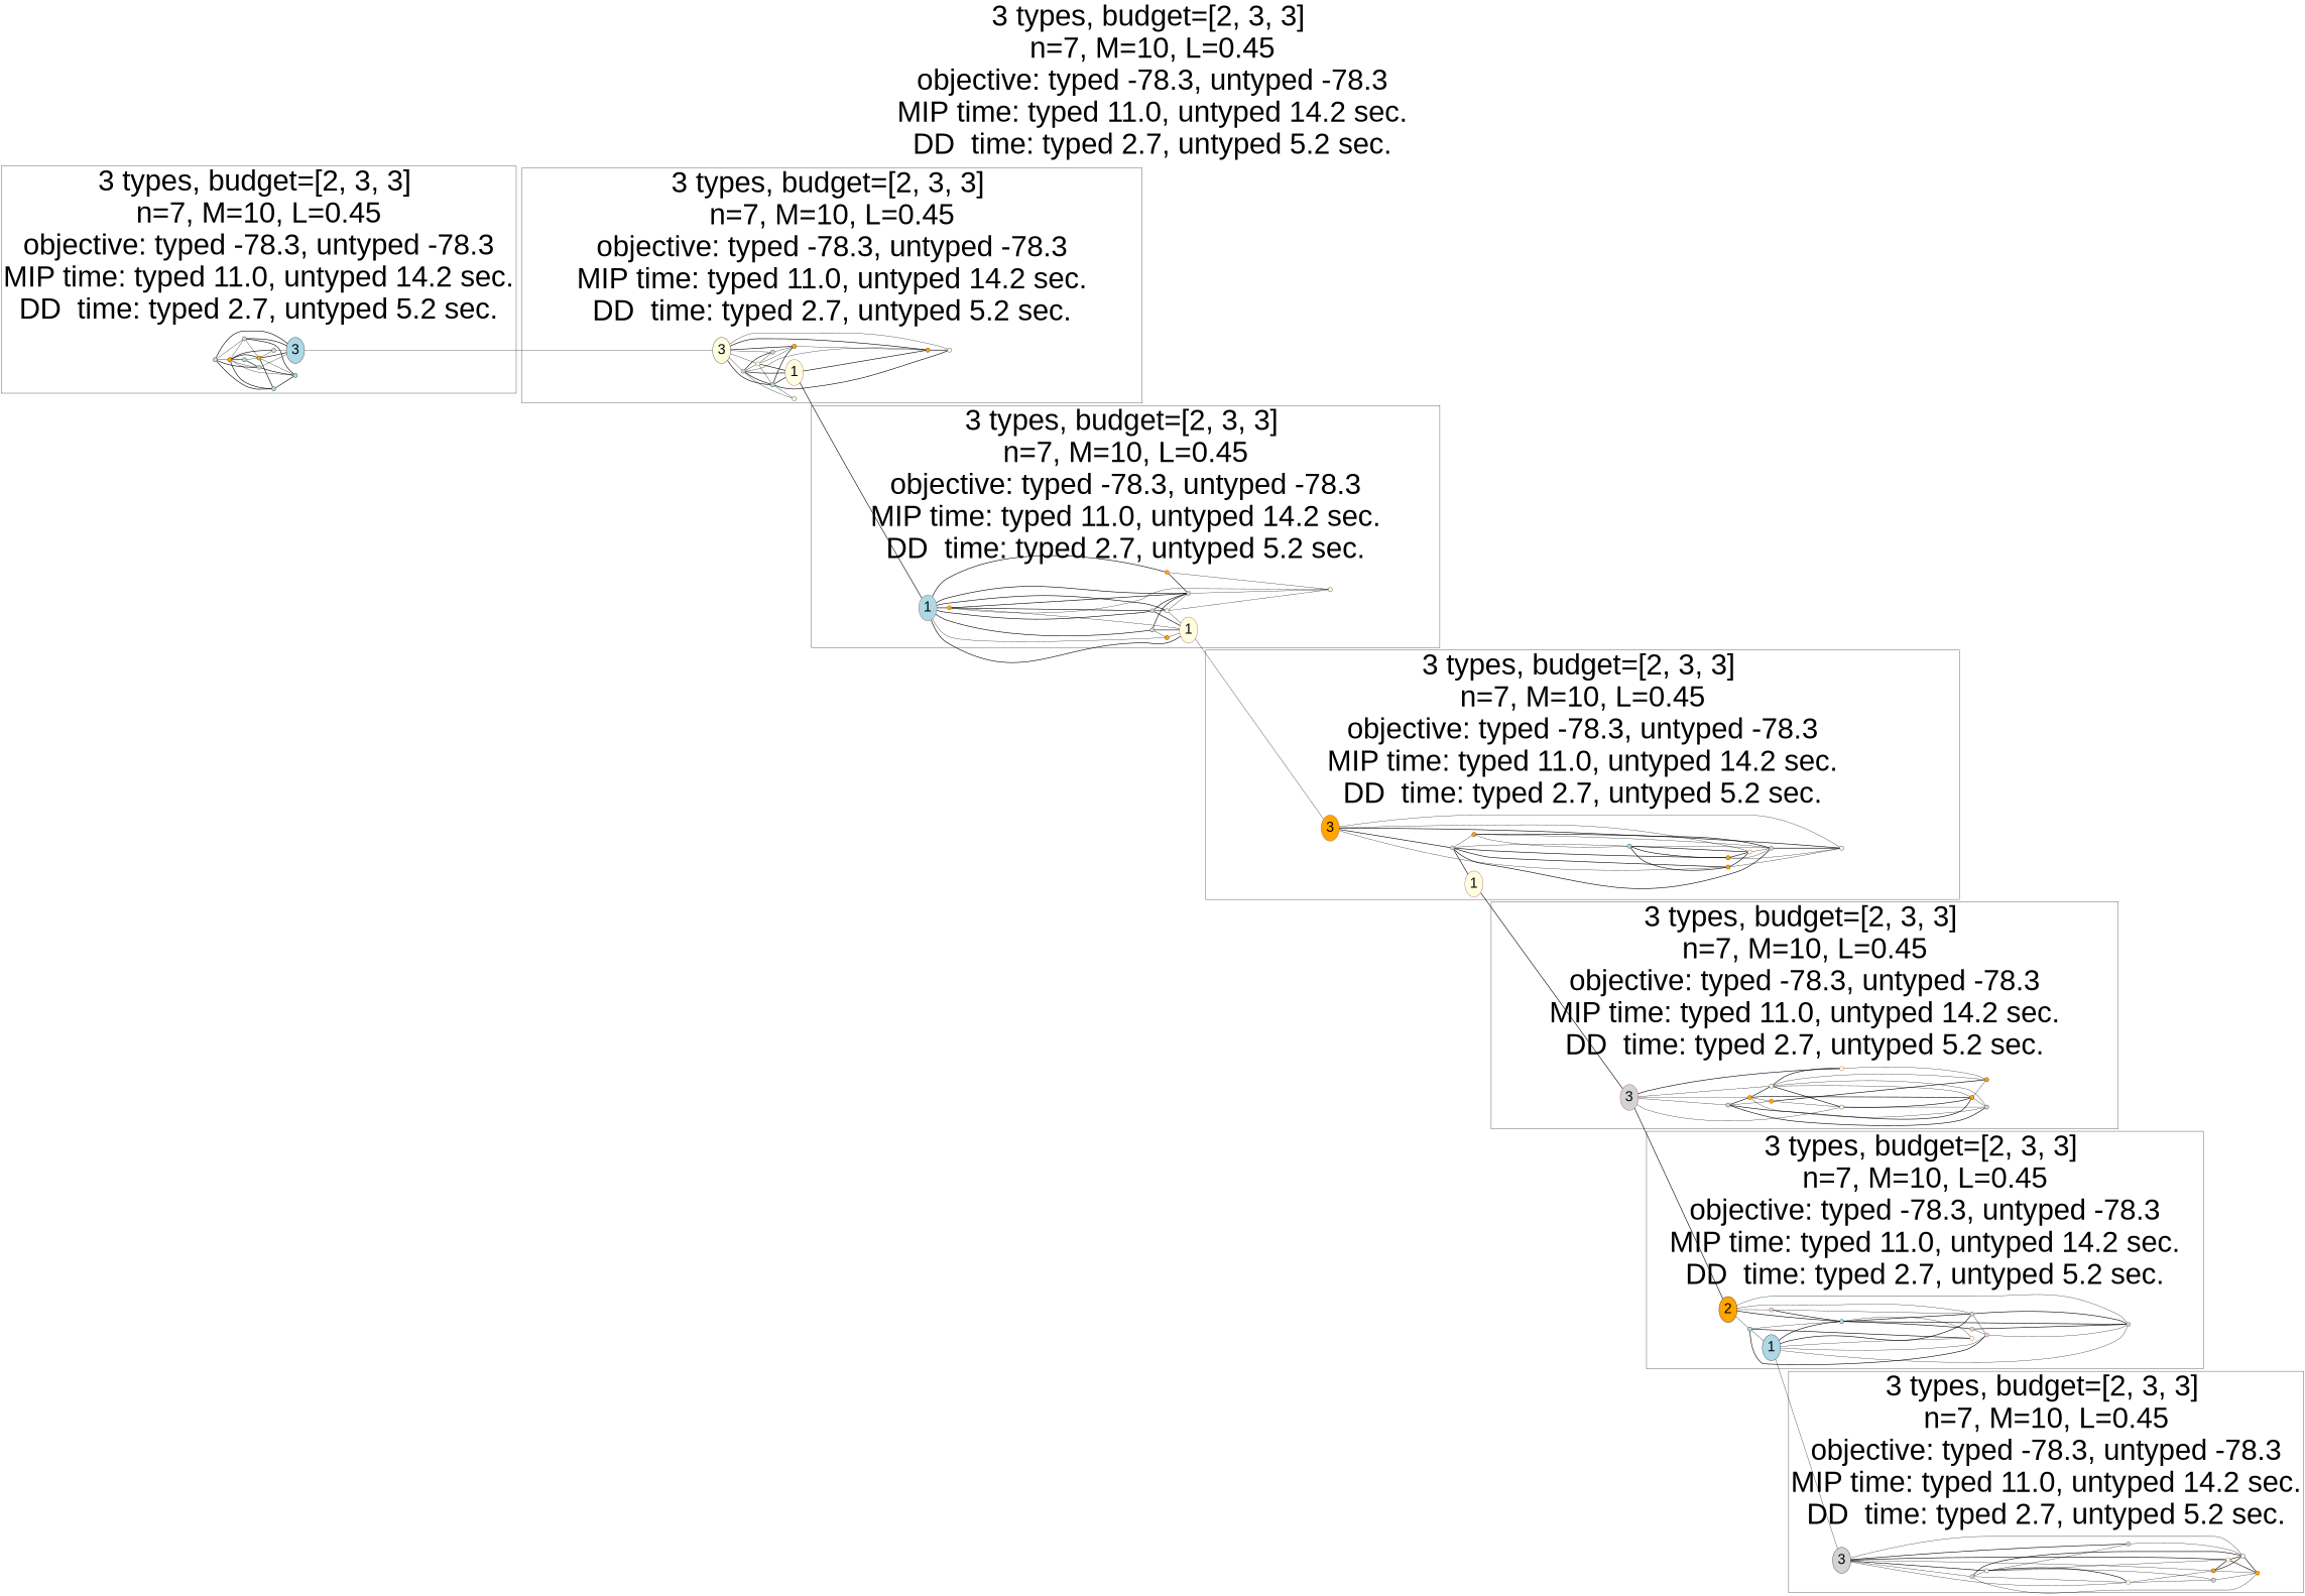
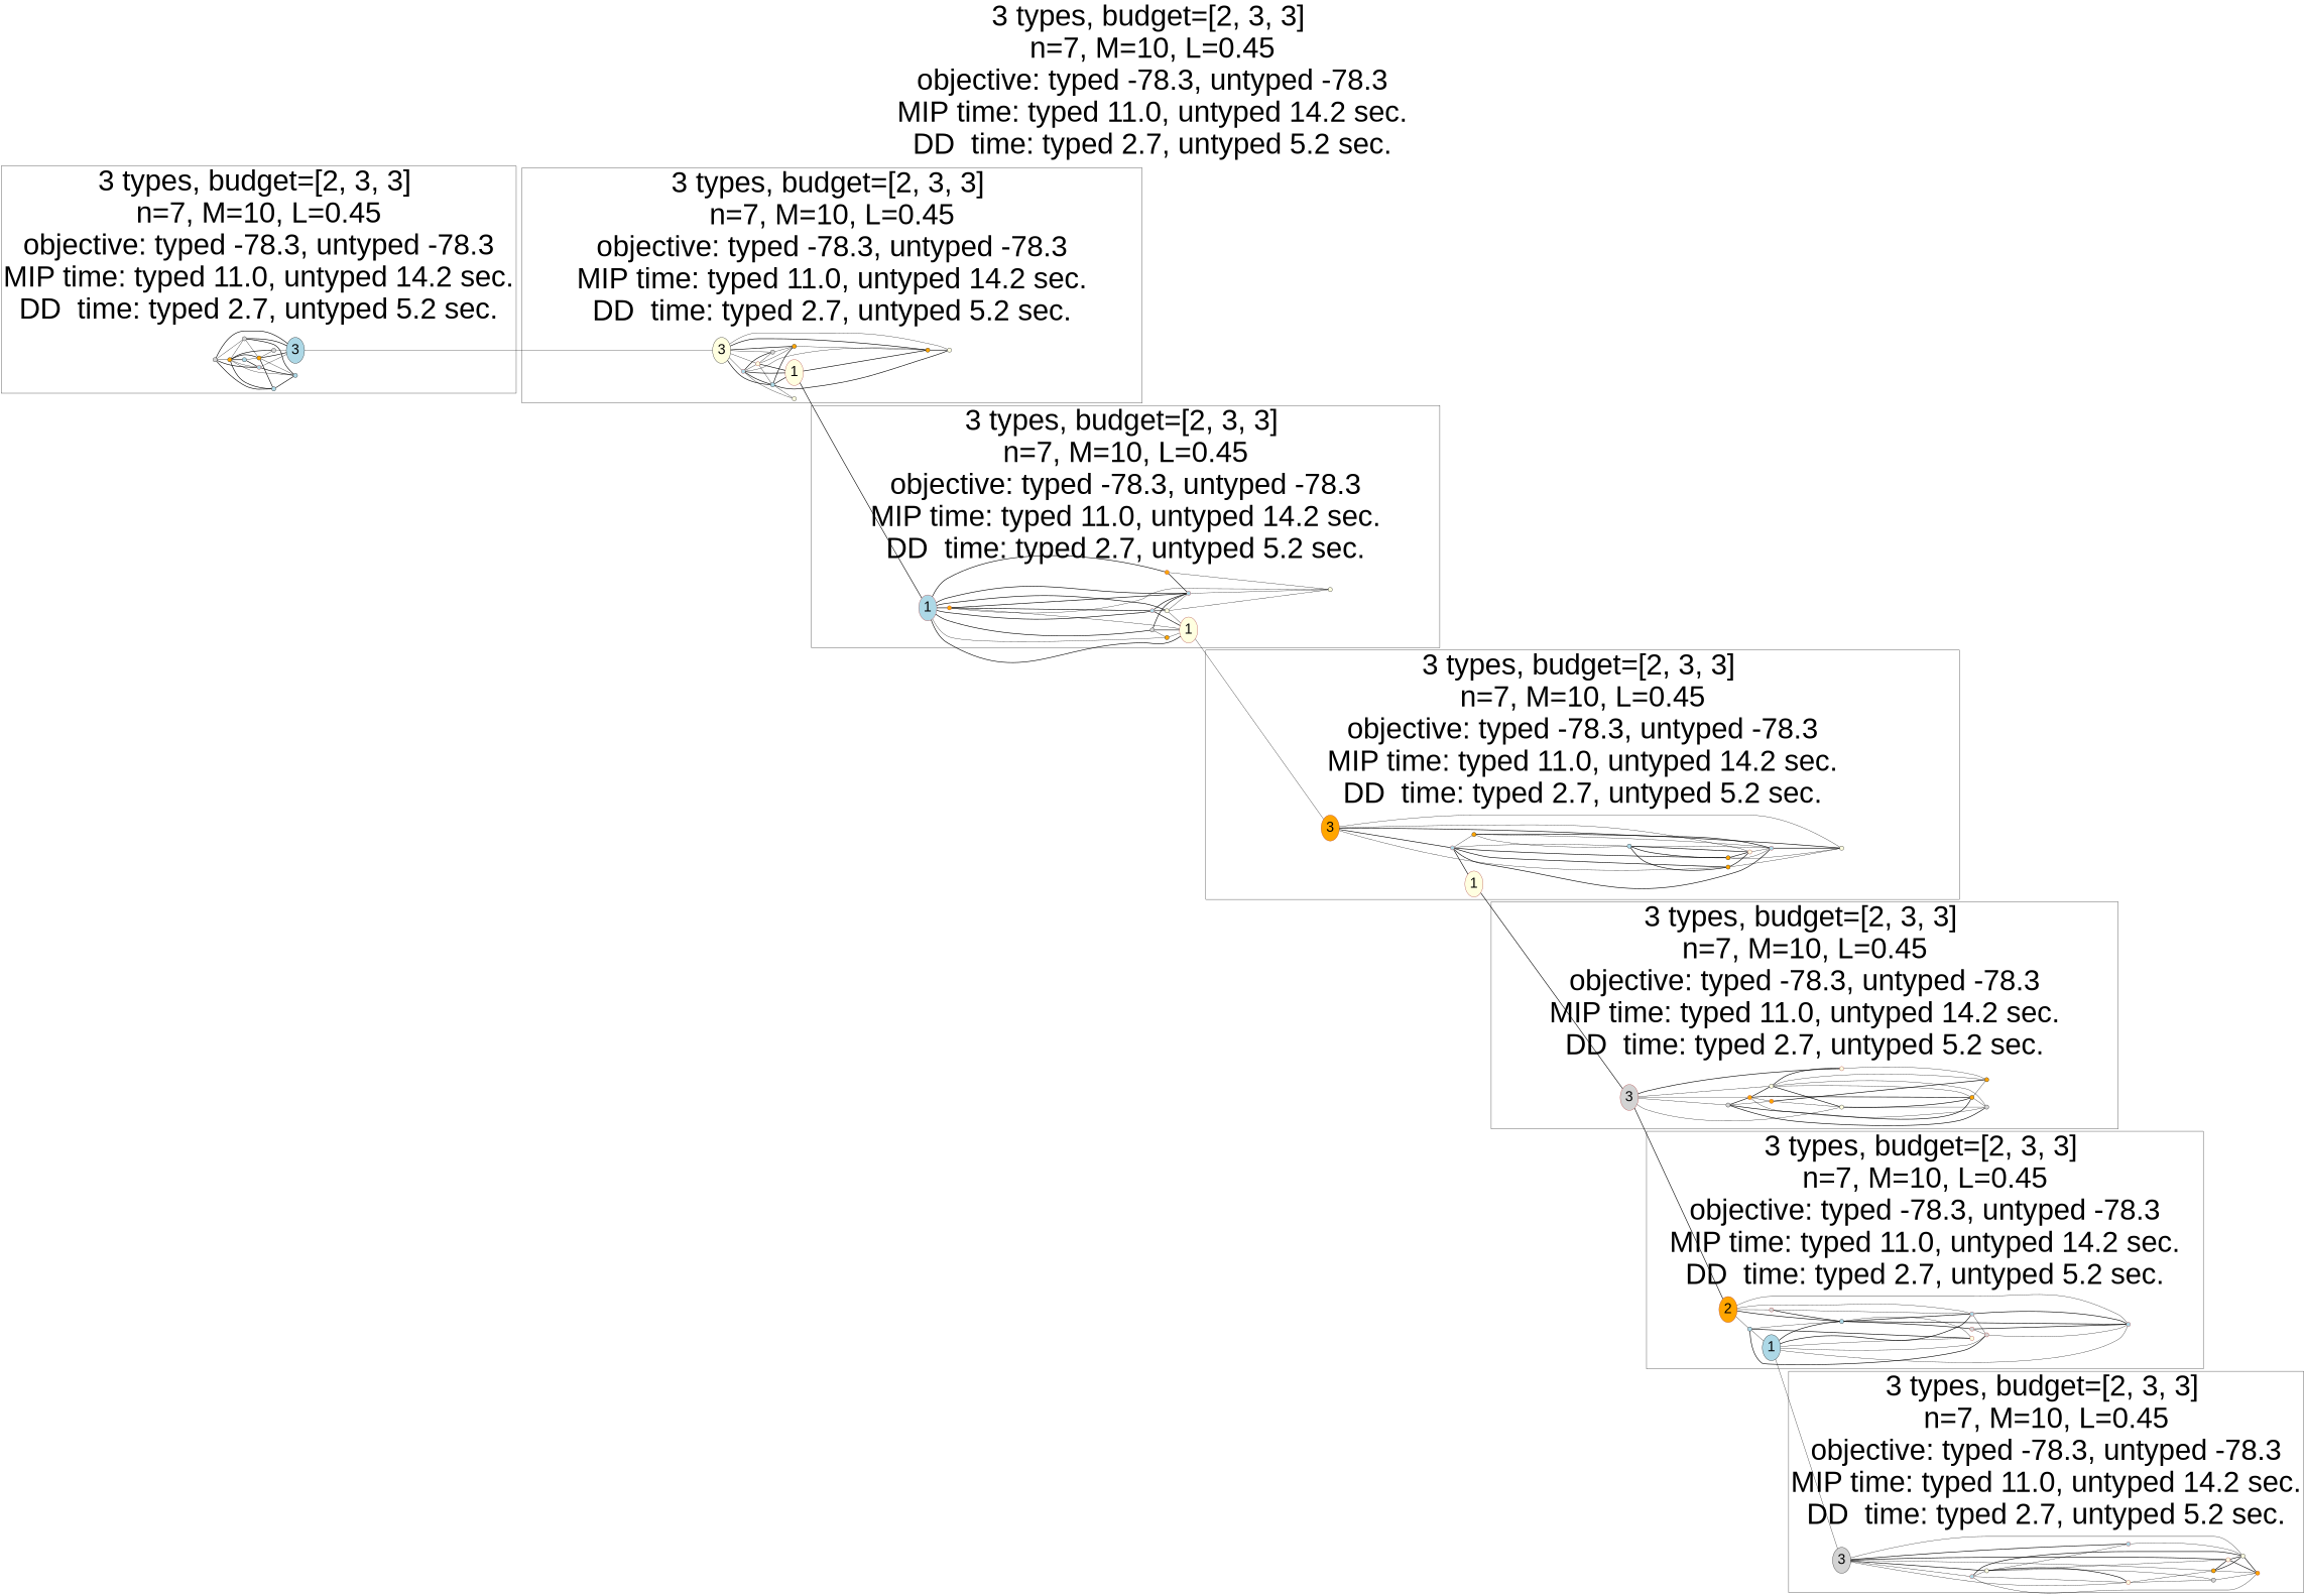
  graph {
    fontsize=100
    label="3 types, budget=[2, 3, 3] \nn=7, M=10, L=0.45\nobjective: typed -78.3, untyped -78.3\nMIP time: typed 11.0, untyped 14.2 sec.\nDD  time: typed 2.7, untyped 5.2 sec."
    labeljust=center
    labelloc=top
    rankdir=LR
    fontname="Liberation Sans"
    node [color=black shape=point style=filled fillcolor=lightblue fontname="Liberation Sans"]
    edge [style=solid fontname="Liberation Sans"]
    n1 [height=0.2 width=0.2 fillcolor=lightgrey]
    n2 [height=0.2 width=0.2 fillcolor=orange]
    n3 [height=0.2 width=0.2]
    n4 [color=brown height=0.2 width=0.2]
    n5 [height=0.2 width=0.2 fillcolor=lightgrey]
    n6 [height=0.2 width=0.2 fillcolor=orange]
    n7 [height=0.2 width=0.2 fillcolor=lightgrey]
    n8 [height=0.2 width=0.2]
    n9 [height=0.2 width=0.2]
    n10 [fontsize=50 label=3 shape=""]
    n11 [fontsize=50 label=3 fillcolor=lightyellow shape=""]
    n12 [color=brown height=0.2 width=0.2]
    n13 [color=brown height=0.2 width=0.2 fillcolor=lightyellow]
    n14 [height=0.2 width=0.2]
    n15 [height=0.2 width=0.2 fillcolor=lightgrey]
    n16 [height=0.2 width=0.2 fillcolor=lightyellow]
    n17 [height=0.2 width=0.2 fillcolor=orange]
    n18 [fontsize=50 label=1 fillcolor=lightyellow color=brown shape=""]
    n19 [height=0.2 width=0.2 fillcolor=orange]
    n20 [height=0.2 width=0.2 fillcolor=lightyellow]
    n21 [fontsize=50 label=1 color=brown shape=""]
    n22 [color=brown height=0.2 width=0.2 fillcolor=orange]
    n23 [color=brown height=0.2 width=0.2]
    n24 [color=brown height=0.2 width=0.2 fillcolor=orange]
    n25 [height=0.2 width=0.2 fillcolor=lightyellow]
    n26 [height=0.2 width=0.2 fillcolor=lightgrey]
    n27 [color=brown height=0.2 width=0.2]
    n28 [height=0.2 width=0.2 fillcolor=orange]
    n29 [fontsize=50 label=1 fillcolor=lightyellow color=brown shape=""]
    n30 [height=0.2 width=0.2 fillcolor=lightyellow]
    n31 [fontsize=50 label=3 fillcolor=orange color=brown shape=""]
    n32 [color=brown height=0.2 width=0.2]
    n33 [height=0.2 width=0.2 fillcolor=orange]
    n34 [height=0.2 width=0.2]
    n35 [fontsize=50 label=1 fillcolor=lightyellow color=brown shape=""]
    n36 [height=0.2 width=0.2 fillcolor=orange]
    n37 [height=0.2 width=0.2 fillcolor=orange]
    n38 [color=brown height=0.2 width=0.2 fillcolor=lightyellow]
    n39 [color=brown height=0.2 width=0.2]
    n40 [height=0.2 width=0.2 fillcolor=lightyellow]
    n41 [fontsize=50 label=3 fillcolor=lightgrey color=brown shape=""]
    n42 [height=0.2 width=0.2 fillcolor=lightgrey]
    n43 [color=brown height=0.2 width=0.2 fillcolor=orange]
    n44 [height=0.2 width=0.2 fillcolor=lightyellow]
    n45 [color=brown height=0.2 width=0.2 fillcolor=orange]
    n46 [color=brown height=0.2 width=0.2 fillcolor=lightyellow]
    n47 [height=0.2 width=0.2 fillcolor=lightyellow]
    n48 [height=0.2 width=0.2 fillcolor=orange]
    n49 [height=0.2 width=0.2 fillcolor=orange]
    n50 [height=0.2 width=0.2 fillcolor=lightgrey]
-   n51 [fontsize=50 label=2 fillcolor=orange shape=""]
+   n51 [fontsize=50 label=2 fillcolor=orange color=brown shape=""]
    n52 [height=0.2 width=0.2]
    n53 [color=brown height=0.2 width=0.2 fillcolor=lightgrey]
    n54 [fontsize=50 label=1 shape=""]
    n55 [height=0.2 width=0.2]
    n56 [color=brown height=0.2 width=0.2]
    n57 [color=brown height=0.2 width=0.2 fillcolor=lightgrey]
    n58 [color=brown height=0.2 width=0.2 fillcolor=lightgrey]
    n59 [color=brown height=0.2 width=0.2 fillcolor=lightyellow]
    n60 [color=brown height=0.2 width=0.2]
    n61 [fontsize=50 label=3 fillcolor=lightgrey shape=""]
    n62 [color=brown height=0.2 width=0.2]
    n63 [height=0.2 width=0.2 fillcolor=lightyellow]
    n64 [color=brown height=0.2 width=0.2 fillcolor=lightyellow]
    n65 [height=0.2 width=0.2 fillcolor=lightgrey]
    n66 [color=brown height=0.2 width=0.2]
    n67 [height=0.2 width=0.2 fillcolor=orange]
    n68 [color=brown height=0.2 width=0.2 fillcolor=lightyellow]
    n69 [height=0.2 width=0.2 fillcolor=lightyellow]
    n70 [color=brown height=0.2 width=0.2 fillcolor=orange]
    subgraph cluster_1 {
      n1
      n2
      n3
      n4
      n5
      n6
      n7
      n8
      n9
      n10
    }
    subgraph cluster_2 {
      n11
      n12
      n13
      n14
      n15
      n16
      n17
      n18
      n19
      n20
    }
    subgraph cluster_3 {
      n21
      n22
      n23
      n24
      n25
      n26
      n27
      n28
      n29
      n30
    }
    subgraph cluster_4 {
      n31
      n32
      n33
      n34
      n35
      n36
      n37
      n38
      n39
      n40
    }
    subgraph cluster_5 {
      n41
      n42
      n43
      n44
      n45
      n46
      n47
      n48
      n49
      n50
    }
    subgraph cluster_6 {
      n51
      n52
      n53
      n54
      n55
      n56
      n57
      n58
      n59
      n60
    }
    subgraph cluster_7 {
      n61
      n62
      n63
      n64
      n65
      n66
      n67
      n68
      n69
      n70
    }
    n1 -- n2
    n1 -- n4 [style=bold]
    n1 -- n5
    n1 -- n8 [style=bold]
    n1 -- n10 [style=bold]
    n2 -- n3 [style=bold]
    n2 -- n4
    n2 -- n5
    n2 -- n6 [style=bold]
    n2 -- n7 [style=bold]
    n2 -- n8 [style=bold]
    n2 -- n9
    n3 -- n4 [style=bold]
    n3 -- n6
    n4 -- n9 [style=bold]
    n4 -- n10
    n5 -- n6
    n5 -- n9 [style=bold]
    n5 -- n10 [style=bold]
    n6 -- n7
    n6 -- n8 [style=bold]
    n6 -- n9
    n6 -- n10 [style=bold]
    n7 -- n10
    n8 -- n9 [style=bold]
    n10 -- n11
    n11 -- n12
    n11 -- n13
    n11 -- n14 [style=bold]
    n11 -- n15
    n11 -- n17 [style=bold]
    n11 -- n19 [style=bold]
    n11 -- n20
    n12 -- n13
    n12 -- n14 [style=bold]
    n12 -- n15 [style=bold]
    n12 -- n16
    n12 -- n18 [style=bold]
    n12 -- n19
    n13 -- n14
    n13 -- n15
    n13 -- n17
    n13 -- n18 [style=bold]
    n14 -- n16
    n14 -- n17 [style=bold]
    n14 -- n18 [style=bold]
    n14 -- n20 [style=bold]
    n15 -- n17
    n17 -- n19
    n18 -- n19 [style=bold]
    n18 -- n21 [style=bold]
    n19 -- n20 [style=bold]
    n21 -- n22 [style=bold]
    n21 -- n23 [style=bold]
    n21 -- n24 [style=bold]
    n21 -- n25 [style=bold]
    n21 -- n26 [style=bold]
    n21 -- n27 [style=bold]
    n21 -- n28
    n21 -- n29 [style=bold]
    n22 -- n23 [style=bold]
    n22 -- n27 [style=bold]
    n22 -- n29
    n22 -- n30
    n23 -- n25 [style=bold]
    n23 -- n27 [style=bold]
    n23 -- n29 [style=bold]
    n24 -- n27 [style=bold]
    n24 -- n30
    n25 -- n27
    n25 -- n29
    n25 -- n30
    n26 -- n27 [style=bold]
    n26 -- n28
    n26 -- n29 [style=bold]
    n27 -- n30
    n28 -- n29
    n29 -- n31
    n31 -- n32 [style=bold]
    n31 -- n37
    n31 -- n38
    n31 -- n39 [style=bold]
    n31 -- n40
    n32 -- n33
    n32 -- n34
    n32 -- n35 [style=bold]
    n32 -- n36 [style=bold]
    n32 -- n37 [style=bold]
    n32 -- n39 [style=bold]
    n33 -- n34
    n33 -- n39
    n33 -- n40 [style=bold]
    n34 -- n36 [style=bold]
    n34 -- n37 [style=bold]
    n34 -- n38 [style=bold]
    n34 -- n39
    n35 -- n41 [style=bold]
    n36 -- n38 [style=bold]
    n36 -- n39
    n36 -- n40
    n37 -- n38 [style=bold]
    n37 -- n40
    n38 -- n39
    n39 -- n40 [style=bold]
    n41 -- n42
    n41 -- n43
    n41 -- n44
    n41 -- n46 [style=bold]
    n41 -- n47
    n41 -- n51 [style=bold]
    n42 -- n43 [style=bold]
    n42 -- n45
    n42 -- n48 [style=bold]
    n42 -- n50 [style=bold]
    n43 -- n44 [style=bold]
    n43 -- n45
    n43 -- n48 [style=bold]
    n43 -- n50
    n44 -- n46 [style=bold]
    n44 -- n47 [style=bold]
    n44 -- n48
    n44 -- n49
    n44 -- n50
    n45 -- n47
    n45 -- n49 [style=bold]
    n46 -- n49
    n47 -- n48 [style=bold]
    n47 -- n50
    n48 -- n49
    n48 -- n50
    n51 -- n52
    n51 -- n53
    n51 -- n55 [style=bold]
    n51 -- n56
    n51 -- n60
    n52 -- n54
    n52 -- n55
    n52 -- n58 [style=bold]
    n52 -- n59 [style=bold]
    n53 -- n55 [style=bold]
    n53 -- n56
    n54 -- n55 [style=bold]
    n54 -- n56 [style=bold]
    n54 -- n58
    n54 -- n59
    n54 -- n60
    n54 -- n61
    n55 -- n56 [style=bold]
    n55 -- n57 [style=bold]
    n55 -- n59
    n55 -- n60 [style=bold]
    n56 -- n58
    n56 -- n60 [style=bold]
    n57 -- n58
    n57 -- n60 [style=bold]
    n58 -- n60
    n61 -- n62
    n61 -- n63 [style=bold]
    n61 -- n64
    n61 -- n66 [style=bold]
    n61 -- n67
    n61 -- n68 [style=bold]
    n61 -- n69
    n62 -- n63
    n62 -- n64
    n62 -- n69 [style=bold]
    n62 -- n70
    n63 -- n64 [style=bold]
    n63 -- n65
    n63 -- n66
    n63 -- n68
    n64 -- n65
    n64 -- n67
    n65 -- n70
    n66 -- n69
    n67 -- n68 [style=bold]
    n67 -- n69 [style=bold]
    n67 -- n70
    n68 -- n69 [style=bold]
    n68 -- n70 [style=bold]
    n69 -- n70 [style=bold]
  }
